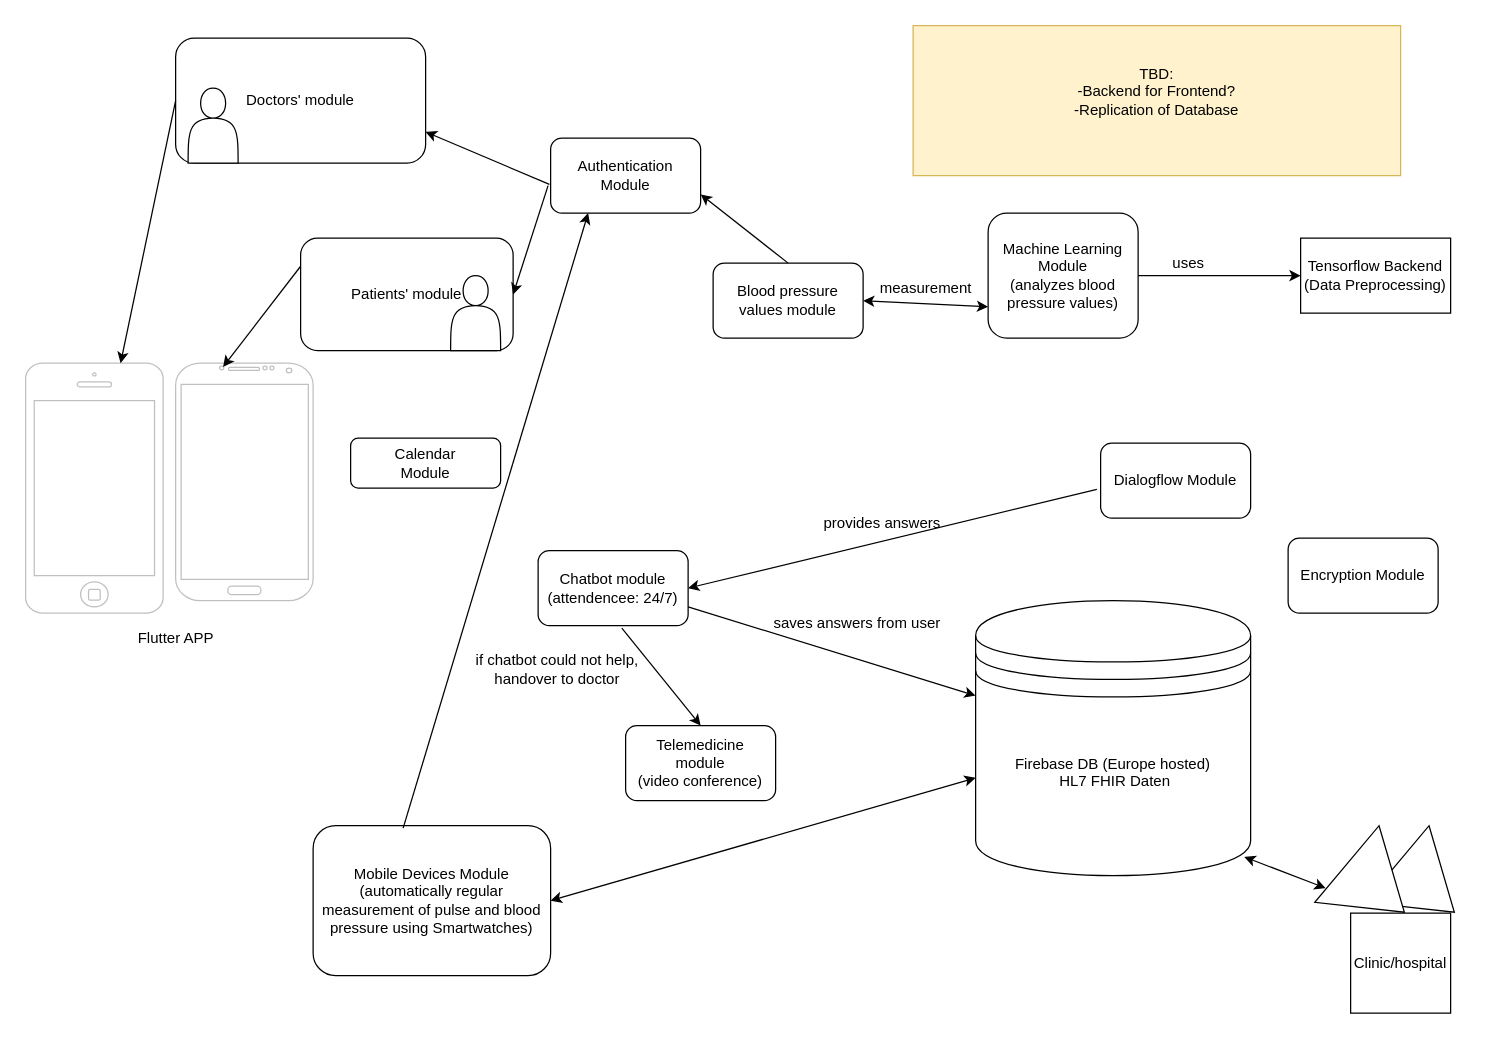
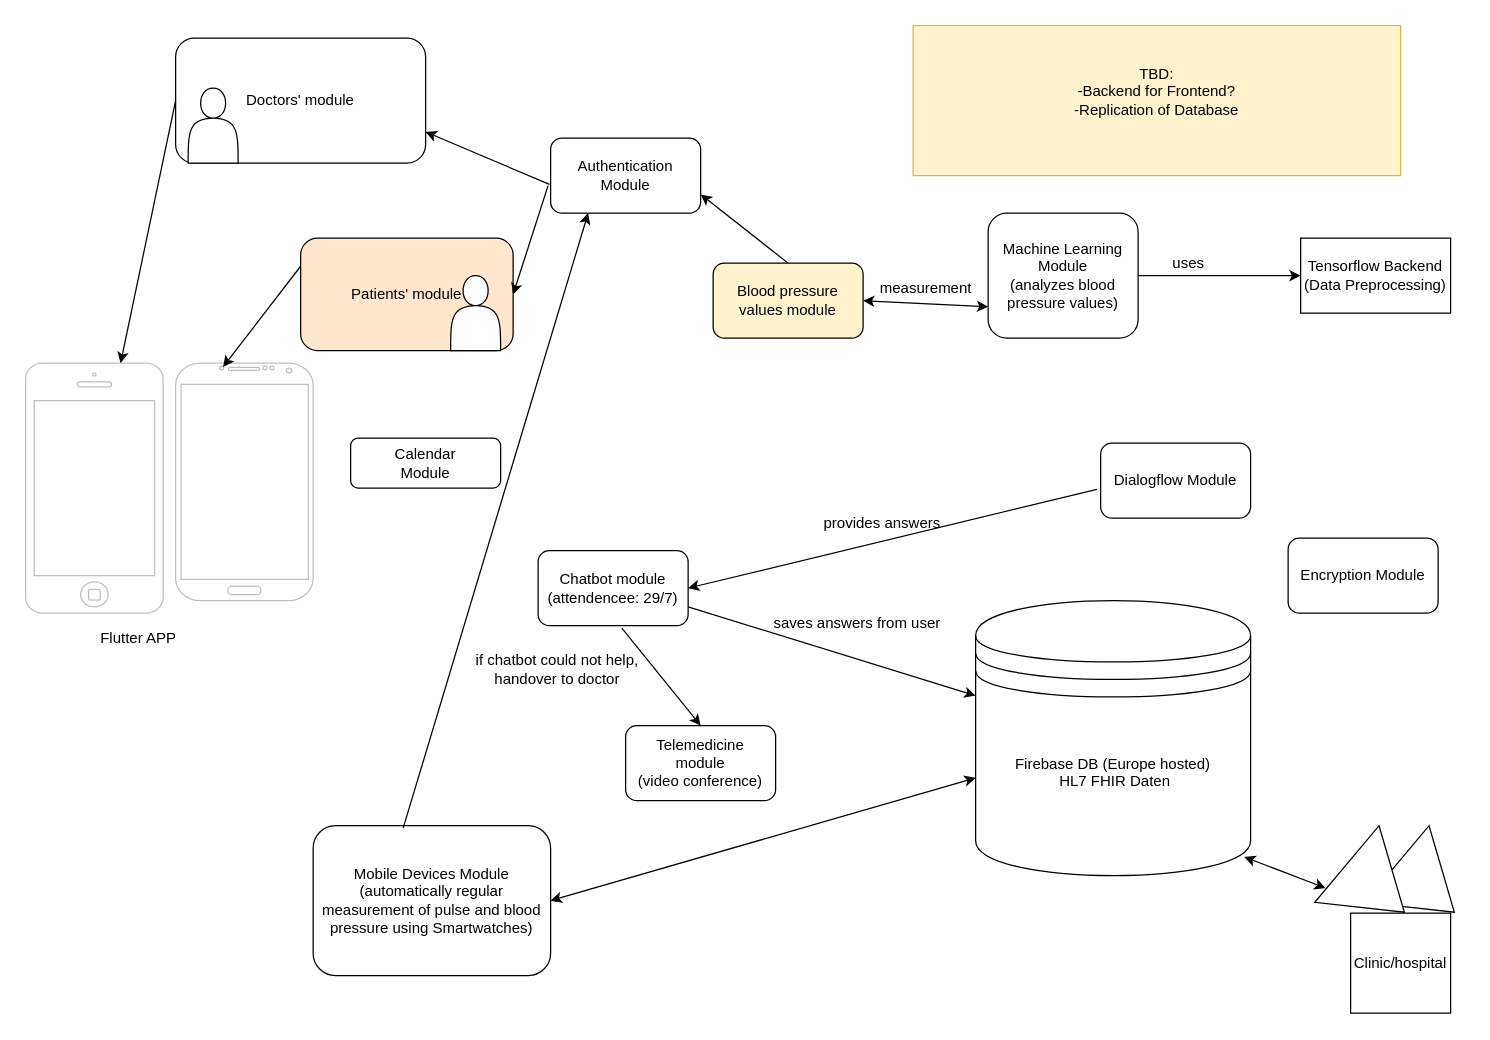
  <mxCell id="0" />
  <mxCell id="1" parent="0" />
  <mxCell id="2" value="&lt;div&gt;Firebase DB (Europe hosted)&lt;br&gt;&lt;/div&gt;&lt;div&gt;&amp;nbsp;HL7 FHIR Daten&lt;br&gt;&lt;/div&gt;&lt;div&gt;&lt;br&gt;&lt;/div&gt;" style="shape=datastore;whiteSpace=wrap;html=1;" vertex="1" parent="1"><mxGeometry x="780" y="480" width="220" height="220" as="geometry" /></mxCell>
  <mxCell id="3" value="&lt;div&gt;Machine Learning Module&lt;/div&gt;&lt;div&gt;(analyzes blood pressure values)&lt;br&gt;&lt;/div&gt;" style="rounded=1;whiteSpace=wrap;html=1;" vertex="1" parent="1"><mxGeometry x="790" y="170" width="120" height="100" as="geometry" /></mxCell>
  <mxCell id="4" value="&lt;div&gt;Tensorflow Backend (Data Preprocessing) &lt;br&gt;&lt;/div&gt;" style="whiteSpace=wrap;html=1;rounded=0;" vertex="1" parent="1"><mxGeometry x="1040" y="190" width="120" height="60" as="geometry" /></mxCell>
  <mxCell id="5" value="" style="endArrow=classic;startArrow=none;html=1;entryX=0;entryY=0.5;entryDx=0;entryDy=0;exitX=1;exitY=0.5;exitDx=0;exitDy=0;startFill=0;" edge="1" parent="1" source="3" target="4"><mxGeometry width="50" height="50" relative="1" as="geometry"><mxPoint x="830" y="420" as="sourcePoint" /><mxPoint x="880" y="370" as="targetPoint" /><Array as="points"><mxPoint x="970" y="220" /></Array></mxGeometry></mxCell>
  <mxCell id="6" value="uses" style="text;html=1;align=center;verticalAlign=middle;resizable=0;points=[];autosize=1;" vertex="1" parent="1"><mxGeometry x="930" y="200" width="40" height="20" as="geometry" /></mxCell>
  <mxCell id="7" value="&lt;div&gt;Authentication&lt;/div&gt;&lt;div&gt;Module&lt;/div&gt;" style="rounded=1;whiteSpace=wrap;html=1;" vertex="1" parent="1"><mxGeometry x="440" y="110" width="120" height="60" as="geometry" /></mxCell>
- <mxCell id="8" value="&lt;div&gt;Blood pressure &lt;br&gt;&lt;/div&gt;&lt;div&gt;values module&lt;br&gt;&lt;/div&gt;" style="rounded=1;whiteSpace=wrap;html=1;" vertex="1" parent="1"><mxGeometry x="570" y="210" width="120" height="60" as="geometry" /></mxCell>
+ <mxCell id="8" value="&lt;div&gt;Blood pressure &lt;br&gt;&lt;/div&gt;&lt;div&gt;values module&lt;br&gt;&lt;/div&gt;" style="rounded=1;whiteSpace=wrap;html=1;fillColor=#fff2cc;" vertex="1" parent="1"><mxGeometry x="570" y="210" width="120" height="60" as="geometry" /></mxCell>
  <mxCell id="9" value="Doctors' module" style="rounded=1;whiteSpace=wrap;html=1;" vertex="1" parent="1"><mxGeometry x="140" y="30" width="200" height="100" as="geometry" /></mxCell>
- <mxCell id="10" value="Patients' module" style="rounded=1;whiteSpace=wrap;html=1;" vertex="1" parent="1"><mxGeometry x="240" y="190" width="170" height="90" as="geometry" /></mxCell>
+ <mxCell id="10" value="Patients' module" style="rounded=1;whiteSpace=wrap;html=1;fillColor=#ffe6cc;" vertex="1" parent="1"><mxGeometry x="240" y="190" width="170" height="90" as="geometry" /></mxCell>
  <mxCell id="11" value="" style="endArrow=classic;html=1;exitX=-0.008;exitY=0.617;exitDx=0;exitDy=0;exitPerimeter=0;entryX=1;entryY=0.75;entryDx=0;entryDy=0;" edge="1" parent="1" source="7" target="9"><mxGeometry width="50" height="50" relative="1" as="geometry"><mxPoint x="600" y="440" as="sourcePoint" /><mxPoint x="650" y="390" as="targetPoint" /></mxGeometry></mxCell>
  <mxCell id="12" value="" style="endArrow=classic;html=1;exitX=-0.017;exitY=0.633;exitDx=0;exitDy=0;exitPerimeter=0;entryX=1;entryY=0.5;entryDx=0;entryDy=0;" edge="1" parent="1" source="7" target="10"><mxGeometry width="50" height="50" relative="1" as="geometry"><mxPoint x="449.04" y="157.02" as="sourcePoint" /><mxPoint x="350" y="125" as="targetPoint" /></mxGeometry></mxCell>
- <mxCell id="13" value="Chatbot module (attendencee: 24/7)" style="rounded=1;whiteSpace=wrap;html=1;" vertex="1" parent="1"><mxGeometry x="430" y="440" width="120" height="60" as="geometry" /></mxCell>
+ <mxCell id="13" value="Chatbot module (attendencee: 29/7)" style="rounded=1;whiteSpace=wrap;html=1;" vertex="1" parent="1"><mxGeometry x="430" y="440" width="120" height="60" as="geometry" /></mxCell>
  <mxCell id="14" value="&lt;div&gt;Telemedicine &lt;br&gt;&lt;/div&gt;&lt;div&gt;module&lt;/div&gt;(video conference)" style="rounded=1;whiteSpace=wrap;html=1;" vertex="1" parent="1"><mxGeometry x="500" y="580" width="120" height="60" as="geometry" /></mxCell>
  <mxCell id="15" value="" style="shape=actor;whiteSpace=wrap;html=1;" vertex="1" parent="1"><mxGeometry x="150" y="70" width="40" height="60" as="geometry" /></mxCell>
  <mxCell id="16" value="" style="shape=actor;whiteSpace=wrap;html=1;" vertex="1" parent="1"><mxGeometry x="360" y="220" width="40" height="60" as="geometry" /></mxCell>
  <mxCell id="17" value="" style="html=1;verticalLabelPosition=bottom;labelBackgroundColor=#ffffff;verticalAlign=top;shadow=0;dashed=0;strokeWidth=1;shape=mxgraph.ios7.misc.iphone;strokeColor=#c0c0c0;" vertex="1" parent="1"><mxGeometry x="20" y="290" width="110" height="200" as="geometry" /></mxCell>
  <mxCell id="18" value="" style="verticalLabelPosition=bottom;verticalAlign=top;html=1;shadow=0;dashed=0;strokeWidth=1;shape=mxgraph.android.phone2;strokeColor=#c0c0c0;" vertex="1" parent="1"><mxGeometry x="140" y="290" width="110" height="190" as="geometry" /></mxCell>
- <mxCell id="19" value="Flutter APP" style="text;html=1;align=center;verticalAlign=middle;resizable=0;points=[];autosize=1;" vertex="1" parent="1"><mxGeometry x="100" y="500" width="80" height="20" as="geometry" /></mxCell>
+ <mxCell id="19" value="Flutter APP" style="text;html=1;align=center;verticalAlign=middle;resizable=0;points=[];autosize=1;" vertex="1" parent="1"><mxGeometry x="70" y="500" width="80" height="20" as="geometry" /></mxCell>
  <mxCell id="20" value="Mobile Devices Module (automatically regular measurement of pulse and blood pressure using Smartwatches)" style="rounded=1;whiteSpace=wrap;html=1;" vertex="1" parent="1"><mxGeometry x="250" y="660" width="190" height="120" as="geometry" /></mxCell>
  <mxCell id="21" value="" style="endArrow=classic;startArrow=classic;html=1;exitX=1;exitY=0.5;exitDx=0;exitDy=0;" edge="1" parent="1" source="20" target="2"><mxGeometry width="50" height="50" relative="1" as="geometry"><mxPoint x="490" y="520" as="sourcePoint" /><mxPoint x="540" y="470" as="targetPoint" /></mxGeometry></mxCell>
  <mxCell id="22" value="" style="endArrow=classic;html=1;exitX=-0.025;exitY=0.617;exitDx=0;exitDy=0;exitPerimeter=0;" edge="1" parent="1" source="24"><mxGeometry width="50" height="50" relative="1" as="geometry"><mxPoint x="490" y="520" as="sourcePoint" /><mxPoint x="550" y="470" as="targetPoint" /></mxGeometry></mxCell>
  <mxCell id="23" value="&lt;div&gt;provides answers&lt;/div&gt;&lt;div&gt;&lt;br&gt;&lt;/div&gt;" style="text;html=1;align=center;verticalAlign=middle;resizable=0;points=[];autosize=1;" vertex="1" parent="1"><mxGeometry x="650" y="410" width="110" height="30" as="geometry" /></mxCell>
  <mxCell id="24" value="Dialogflow Module" style="rounded=1;whiteSpace=wrap;html=1;" vertex="1" parent="1"><mxGeometry x="880" y="354" width="120" height="60" as="geometry" /></mxCell>
  <mxCell id="25" value="" style="endArrow=classic;html=1;exitX=1;exitY=0.75;exitDx=0;exitDy=0;" edge="1" parent="1" source="13" target="2"><mxGeometry width="50" height="50" relative="1" as="geometry"><mxPoint x="490" y="520" as="sourcePoint" /><mxPoint x="540" y="470" as="targetPoint" /></mxGeometry></mxCell>
  <mxCell id="26" value="&lt;div&gt;saves answers from user&lt;/div&gt;&lt;div&gt;&lt;br&gt;&lt;/div&gt;" style="text;html=1;align=center;verticalAlign=middle;resizable=0;points=[];autosize=1;" vertex="1" parent="1"><mxGeometry x="610" y="490" width="150" height="30" as="geometry" /></mxCell>
  <mxCell id="27" value="" style="endArrow=classic;html=1;entryX=0.5;entryY=0;entryDx=0;entryDy=0;exitX=0.558;exitY=1.033;exitDx=0;exitDy=0;exitPerimeter=0;" edge="1" parent="1" source="13" target="14"><mxGeometry width="50" height="50" relative="1" as="geometry"><mxPoint x="490" y="520" as="sourcePoint" /><mxPoint x="540" y="470" as="targetPoint" /></mxGeometry></mxCell>
  <mxCell id="28" value="&lt;div&gt;if chatbot could not help, &lt;br&gt;&lt;/div&gt;&lt;div&gt;handover to doctor&lt;/div&gt;" style="text;html=1;align=center;verticalAlign=middle;resizable=0;points=[];autosize=1;" vertex="1" parent="1"><mxGeometry x="370" y="520" width="150" height="30" as="geometry" /></mxCell>
  <mxCell id="29" value="Clinic/hospital" style="whiteSpace=wrap;html=1;aspect=fixed;" vertex="1" parent="1"><mxGeometry x="1080" y="730" width="80" height="80" as="geometry" /></mxCell>
  <mxCell id="30" value="" style="triangle;whiteSpace=wrap;html=1;rotation=40;" vertex="1" parent="1"><mxGeometry x="1110" y="670" width="60" height="80" as="geometry" /></mxCell>
  <mxCell id="31" value="" style="triangle;whiteSpace=wrap;html=1;rotation=40;" vertex="1" parent="1"><mxGeometry x="1070" y="670" width="60" height="80" as="geometry" /></mxCell>
  <mxCell id="32" value="" style="endArrow=classic;html=1;exitX=0.379;exitY=0.017;exitDx=0;exitDy=0;exitPerimeter=0;entryX=0.25;entryY=1;entryDx=0;entryDy=0;" edge="1" parent="1" source="20" target="7"><mxGeometry width="50" height="50" relative="1" as="geometry"><mxPoint x="570" y="540" as="sourcePoint" /><mxPoint x="620" y="490" as="targetPoint" /></mxGeometry></mxCell>
  <mxCell id="33" value="" style="endArrow=classic;startArrow=classic;html=1;entryX=0;entryY=0.75;entryDx=0;entryDy=0;exitX=1;exitY=0.5;exitDx=0;exitDy=0;" edge="1" parent="1" source="8" target="3"><mxGeometry width="50" height="50" relative="1" as="geometry"><mxPoint x="570" y="540" as="sourcePoint" /><mxPoint x="620" y="490" as="targetPoint" /></mxGeometry></mxCell>
  <mxCell id="34" value="measurement" style="text;html=1;align=center;verticalAlign=middle;resizable=0;points=[];autosize=1;" vertex="1" parent="1"><mxGeometry x="690" y="220" width="100" height="20" as="geometry" /></mxCell>
  <mxCell id="35" value="" style="endArrow=classic;html=1;entryX=1;entryY=0.75;entryDx=0;entryDy=0;exitX=0.5;exitY=0;exitDx=0;exitDy=0;" edge="1" parent="1" source="8" target="7"><mxGeometry width="50" height="50" relative="1" as="geometry"><mxPoint x="570" y="540" as="sourcePoint" /><mxPoint x="620" y="490" as="targetPoint" /></mxGeometry></mxCell>
  <mxCell id="36" value="" style="endArrow=classic;startArrow=classic;html=1;exitX=0.977;exitY=0.932;exitDx=0;exitDy=0;exitPerimeter=0;" edge="1" parent="1" source="2"><mxGeometry width="50" height="50" relative="1" as="geometry"><mxPoint x="1010" y="760" as="sourcePoint" /><mxPoint x="1060" y="710" as="targetPoint" /></mxGeometry></mxCell>
  <mxCell id="37" value="&lt;div&gt;TBD: &lt;br&gt;&lt;/div&gt;&lt;div&gt;-Backend for Frontend? &lt;br&gt;&lt;/div&gt;&lt;div&gt;-Replication of Database&lt;/div&gt;&lt;div&gt;&lt;br&gt;&lt;/div&gt;" style="rounded=0;whiteSpace=wrap;html=1;fillColor=#fff2cc;strokeColor=#d6b656;" vertex="1" parent="1"><mxGeometry x="730" y="20" width="390" height="120" as="geometry" /></mxCell>
  <mxCell id="38" value="Encryption Module" style="rounded=1;whiteSpace=wrap;html=1;" vertex="1" parent="1"><mxGeometry x="1030" y="430" width="120" height="60" as="geometry" /></mxCell>
  <mxCell id="39" value="&lt;div&gt;Calendar&lt;/div&gt;&lt;div&gt; Module&lt;/div&gt;" style="rounded=1;whiteSpace=wrap;html=1;" vertex="1" parent="1"><mxGeometry x="280" y="350" width="120" height="40" as="geometry" /></mxCell>
  <mxCell id="40" value="" style="endArrow=classic;html=1;exitX=0;exitY=0.5;exitDx=0;exitDy=0;" edge="1" parent="1" source="9" target="17"><mxGeometry width="50" height="50" relative="1" as="geometry"><mxPoint x="600" y="480" as="sourcePoint" /><mxPoint x="650" y="430" as="targetPoint" /></mxGeometry></mxCell>
  <mxCell id="41" value="" style="endArrow=classic;html=1;exitX=0;exitY=0.25;exitDx=0;exitDy=0;entryX=0.345;entryY=0.016;entryDx=0;entryDy=0;entryPerimeter=0;" edge="1" parent="1" source="10" target="18"><mxGeometry width="50" height="50" relative="1" as="geometry"><mxPoint x="230" y="110" as="sourcePoint" /><mxPoint x="135" y="300" as="targetPoint" /></mxGeometry></mxCell>
